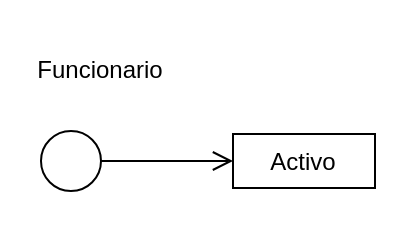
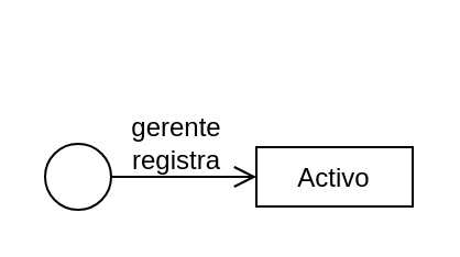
  <mxCell id="0" />
  <mxCell id="1" parent="0" />
- <mxCell id="2" value="Funcionario" style="text;html=1;whiteSpace=wrap;strokeColor=none;fillColor=none;align=center;verticalAlign=middle;rounded=0;" vertex="1" parent="1"><mxGeometry x="20" y="20" width="60" height="30" as="geometry" /></mxCell>
  <mxCell id="3" value="" style="ellipse;" vertex="1" parent="1"><mxGeometry x="20" y="65" width="30" height="30" as="geometry" /></mxCell>
  <mxCell id="4" value="Activo" style="html=1;align=center;verticalAlign=top;absoluteArcSize=1;arcSize=10;dashed=0;whiteSpace=wrap;rounded=0;" vertex="1" parent="1"><mxGeometry x="116" y="66.5" width="71" height="27" as="geometry" /></mxCell>
  <mxCell id="5" value="" style="endArrow=open;startArrow=none;endFill=0;startFill=0;endSize=8;html=1;verticalAlign=bottom;labelBackgroundColor=none;strokeWidth=1;rounded=0;exitX=1;exitY=0.5;exitDx=0;exitDy=0;entryX=0;entryY=0.5;entryDx=0;entryDy=0;" edge="1" parent="1" source="3" target="4"><mxGeometry width="160" relative="1" as="geometry"><mxPoint x="76" y="139" as="sourcePoint" /><mxPoint x="236" y="139" as="targetPoint" /></mxGeometry></mxCell>
+ <mxCell id="6" value="gerente registra" style="text;html=1;whiteSpace=wrap;strokeColor=none;fillColor=none;align=center;verticalAlign=middle;rounded=0;" vertex="1" parent="1"><mxGeometry x="50" y="50" width="60" height="30" as="geometry" /></mxCell>
